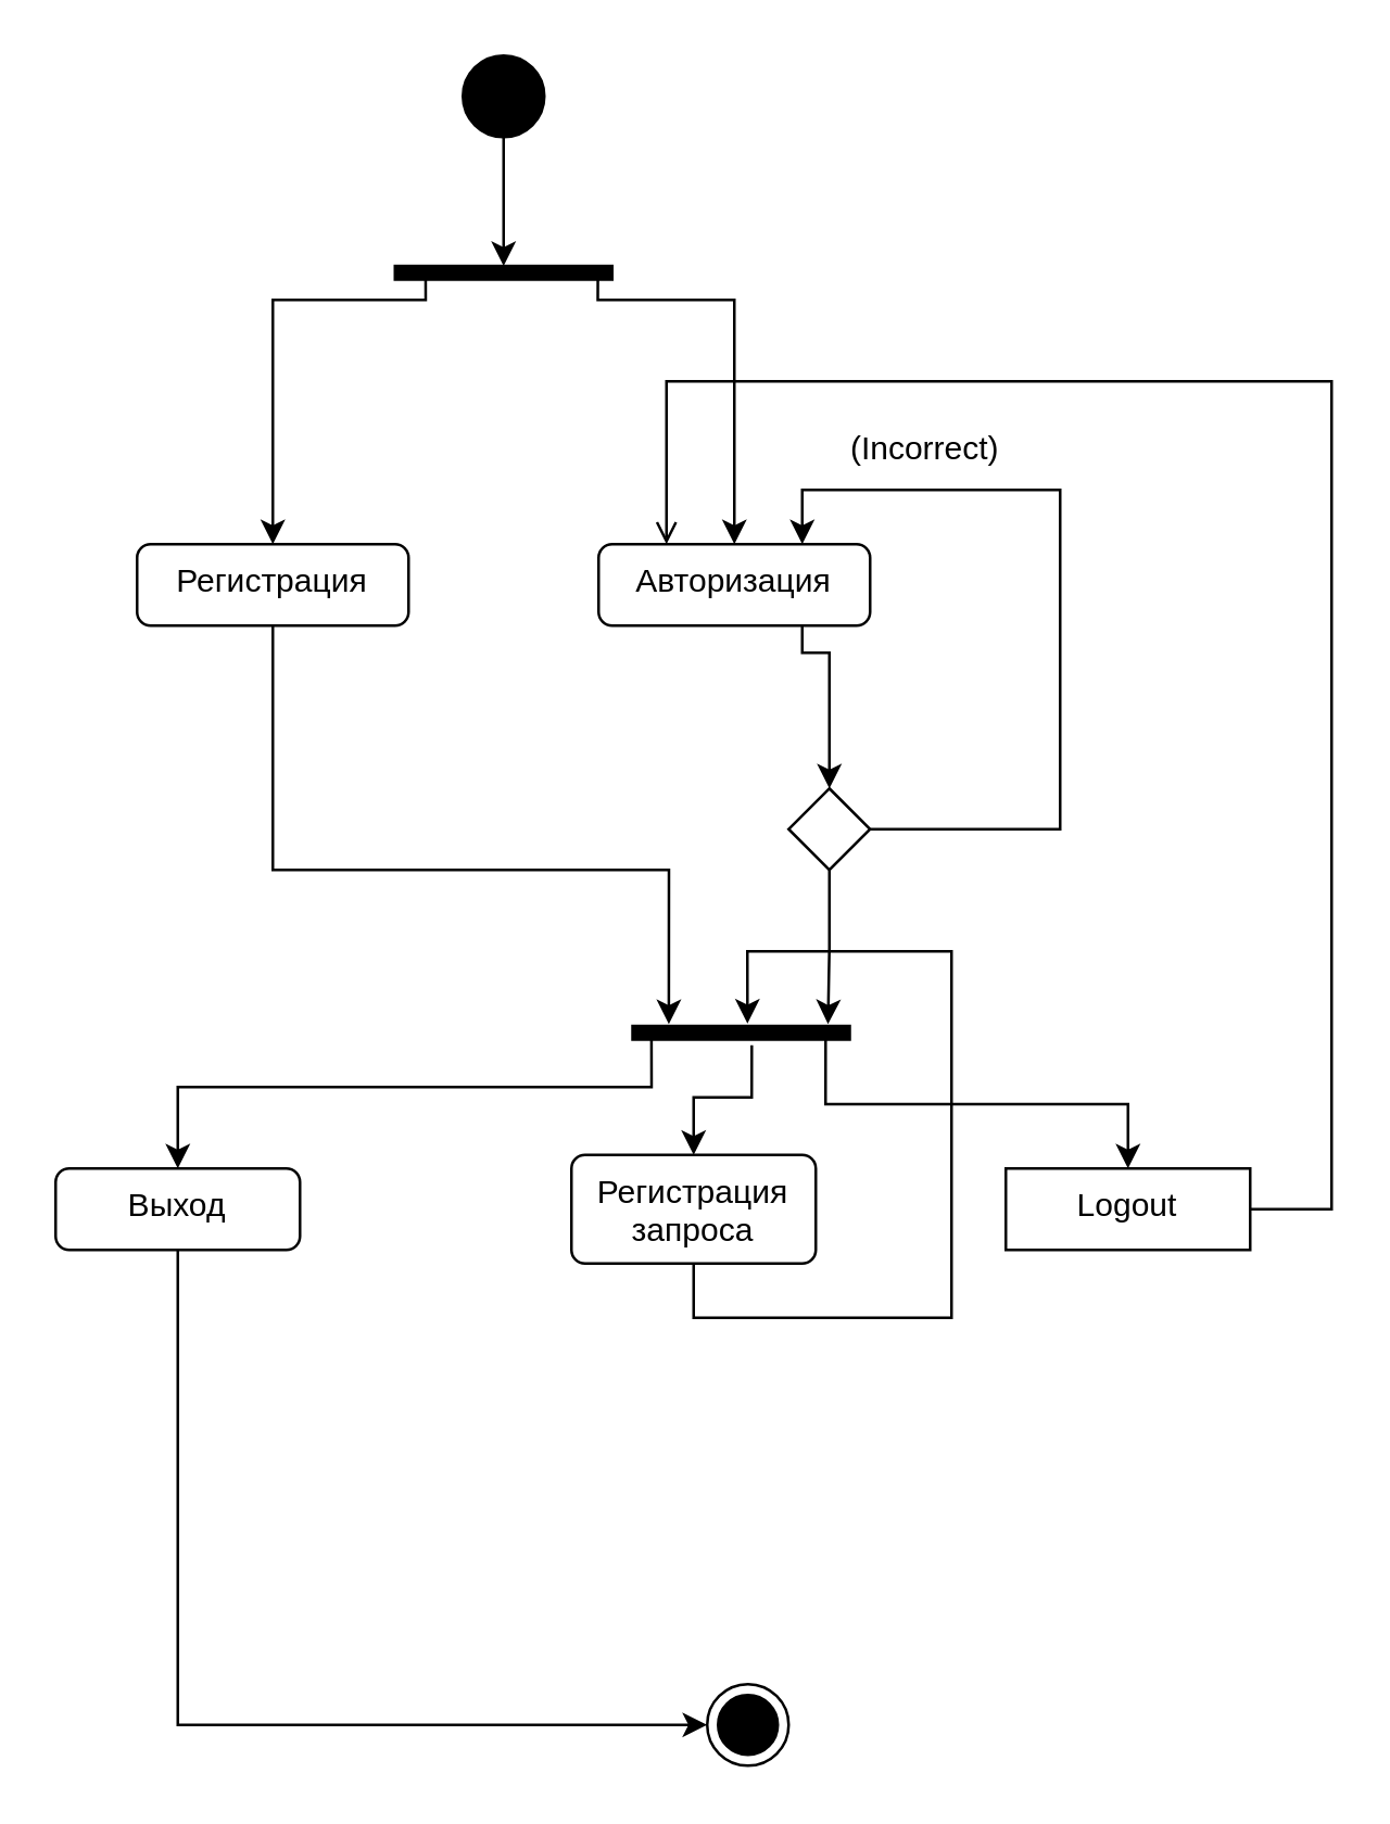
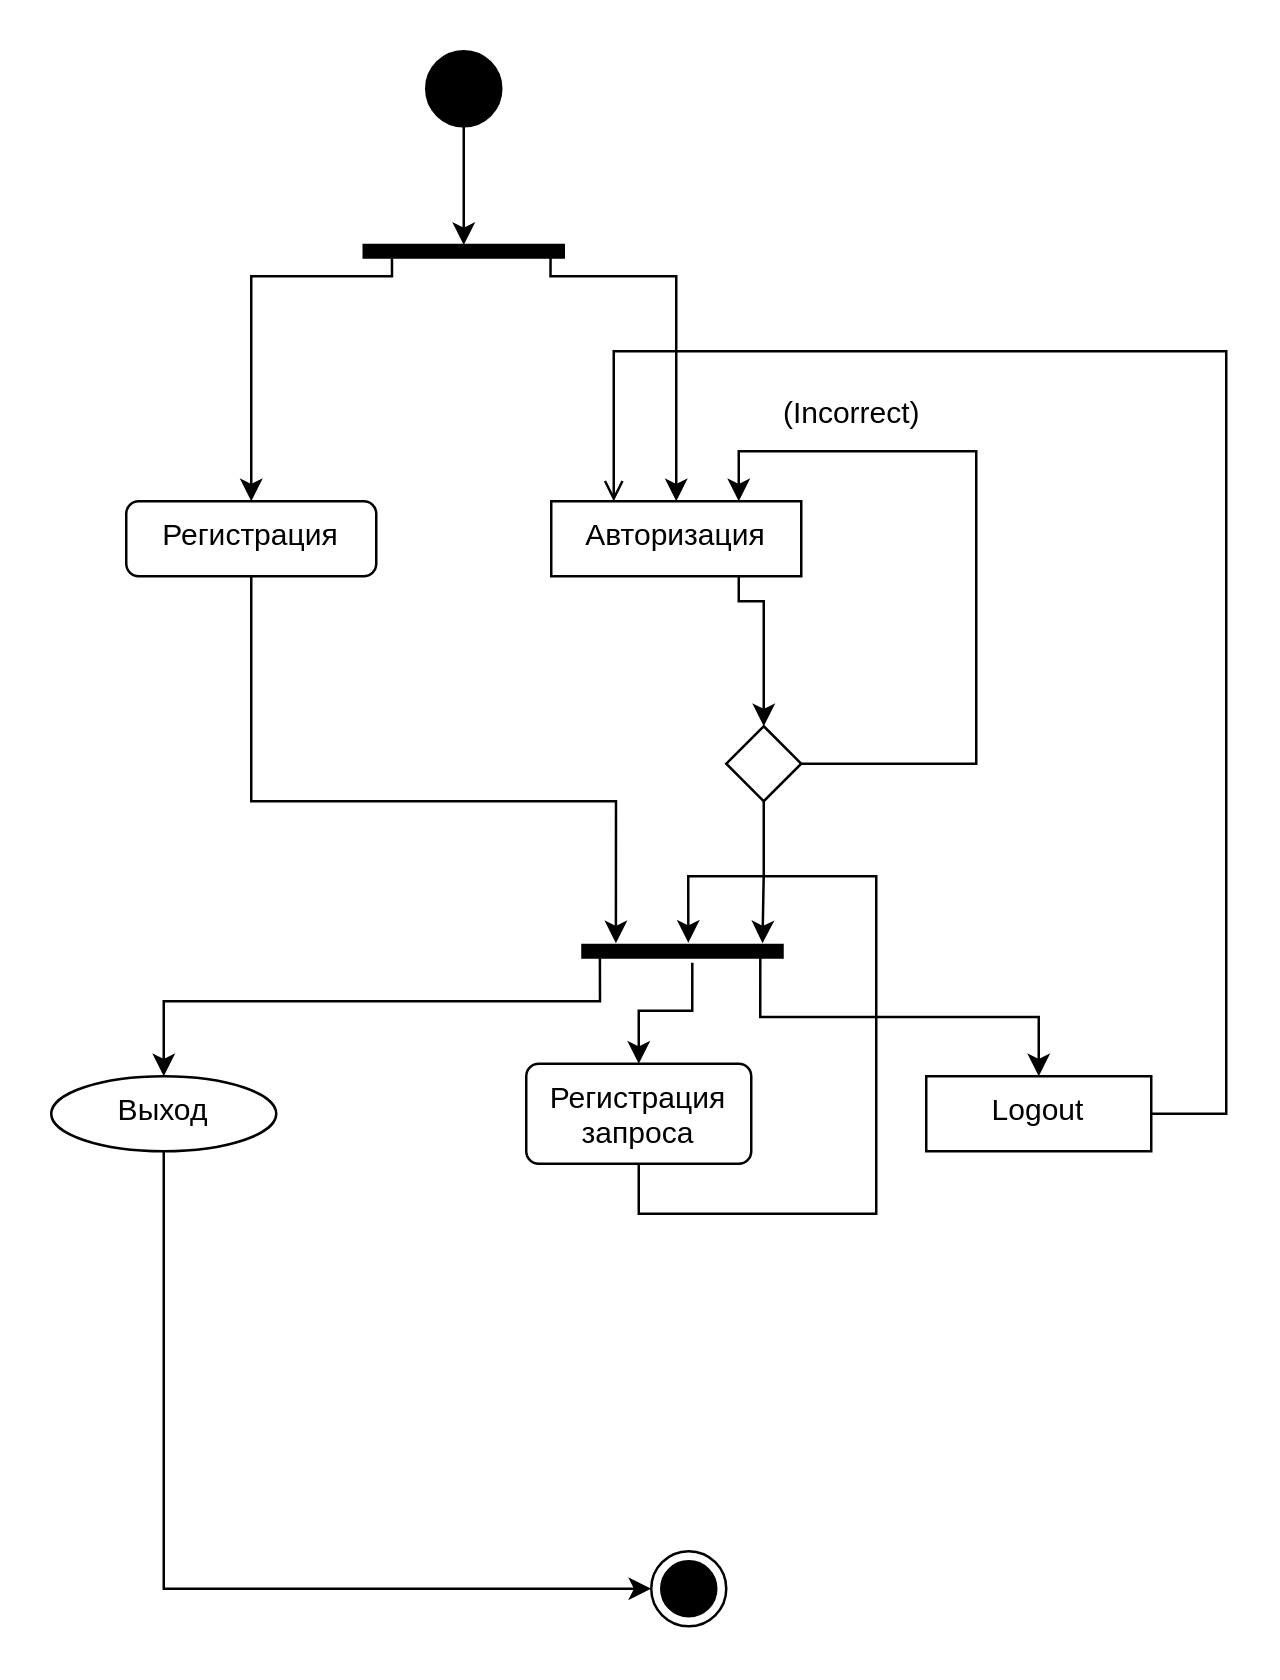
  <mxCell id="0" />
  <mxCell id="1" parent="0" />
  <mxCell id="2" style="edgeStyle=orthogonalEdgeStyle;rounded=0;orthogonalLoop=1;jettySize=auto;html=1;exitX=0.5;exitY=1;exitDx=0;exitDy=0;" parent="1" source="3" target="6" edge="1"><mxGeometry relative="1" as="geometry" /></mxCell>
  <mxCell id="3" value="" style="ellipse;fillColor=strokeColor;html=1;" parent="1" vertex="1"><mxGeometry x="170" y="20" width="30" height="30" as="geometry" /></mxCell>
  <mxCell id="4" style="edgeStyle=orthogonalEdgeStyle;rounded=0;orthogonalLoop=1;jettySize=auto;html=1;exitX=0.5;exitY=1;exitDx=0;exitDy=0;entryX=-0.14;entryY=0.833;entryDx=0;entryDy=0;entryPerimeter=0;" parent="1" source="5" target="16" edge="1"><mxGeometry relative="1" as="geometry"><Array as="points"><mxPoint x="100" y="320" /><mxPoint x="246" y="320" /></Array></mxGeometry></mxCell>
  <mxCell id="5" value="Регистрация" style="html=1;align=center;verticalAlign=top;rounded=1;absoluteArcSize=1;arcSize=10;dashed=0;whiteSpace=wrap;" parent="1" vertex="1"><mxGeometry x="50" y="200" width="100" height="30" as="geometry" /></mxCell>
  <mxCell id="6" value="" style="html=1;points=[];perimeter=orthogonalPerimeter;fillColor=strokeColor;rotation=90;" parent="1" vertex="1"><mxGeometry x="182.5" y="60" width="5" height="80" as="geometry" /></mxCell>
  <mxCell id="7" style="edgeStyle=orthogonalEdgeStyle;rounded=0;orthogonalLoop=1;jettySize=auto;html=1;entryX=0.5;entryY=0;entryDx=0;entryDy=0;exitX=0.82;exitY=0.859;exitDx=0;exitDy=0;exitPerimeter=0;" parent="1" source="6" target="5" edge="1"><mxGeometry relative="1" as="geometry"><mxPoint x="80" y="120" as="sourcePoint" /><mxPoint x="151" y="92" as="targetPoint" /><Array as="points"><mxPoint x="156" y="110" /><mxPoint x="100" y="110" /></Array></mxGeometry></mxCell>
  <mxCell id="8" style="edgeStyle=orthogonalEdgeStyle;rounded=0;orthogonalLoop=1;jettySize=auto;html=1;exitX=0.75;exitY=1;exitDx=0;exitDy=0;entryX=0.5;entryY=0;entryDx=0;entryDy=0;" parent="1" source="9" target="13" edge="1"><mxGeometry relative="1" as="geometry"><Array as="points"><mxPoint x="305" y="240" /></Array></mxGeometry></mxCell>
- <mxCell id="9" value="Авторизация" style="html=1;align=center;verticalAlign=top;rounded=1;absoluteArcSize=1;arcSize=10;dashed=0;whiteSpace=wrap;" parent="1" vertex="1"><mxGeometry x="220" y="200" width="100" height="30" as="geometry" /></mxCell>
+ <mxCell id="9" value="Авторизация" style="html=1;align=center;verticalAlign=top;absoluteArcSize=1;arcSize=10;dashed=0;whiteSpace=wrap;rounded=0;" parent="1" vertex="1"><mxGeometry x="220" y="200" width="100" height="30" as="geometry" /></mxCell>
  <mxCell id="10" style="edgeStyle=orthogonalEdgeStyle;rounded=0;orthogonalLoop=1;jettySize=auto;html=1;exitX=1.033;exitY=0.066;exitDx=0;exitDy=0;exitPerimeter=0;entryX=0.5;entryY=0;entryDx=0;entryDy=0;" parent="1" source="6" target="9" edge="1"><mxGeometry relative="1" as="geometry"><mxPoint x="164" y="116" as="sourcePoint" /><mxPoint x="290" y="180" as="targetPoint" /><Array as="points"><mxPoint x="220" y="110" /><mxPoint x="270" y="110" /></Array></mxGeometry></mxCell>
  <mxCell id="11" style="edgeStyle=orthogonalEdgeStyle;rounded=0;orthogonalLoop=1;jettySize=auto;html=1;exitX=1;exitY=0.5;exitDx=0;exitDy=0;entryX=0.75;entryY=0;entryDx=0;entryDy=0;" parent="1" source="13" target="9" edge="1"><mxGeometry relative="1" as="geometry"><Array as="points"><mxPoint x="390" y="305" /><mxPoint x="390" y="180" /><mxPoint x="295" y="180" /></Array></mxGeometry></mxCell>
  <mxCell id="12" style="edgeStyle=orthogonalEdgeStyle;rounded=0;orthogonalLoop=1;jettySize=auto;html=1;exitX=0.5;exitY=1;exitDx=0;exitDy=0;entryX=-0.14;entryY=0.1;entryDx=0;entryDy=0;entryPerimeter=0;" parent="1" source="13" target="16" edge="1"><mxGeometry relative="1" as="geometry"><mxPoint x="305" y="370" as="targetPoint" /></mxGeometry></mxCell>
  <mxCell id="13" value="" style="rhombus;" parent="1" vertex="1"><mxGeometry x="290" y="290" width="30" height="30" as="geometry" /></mxCell>
  <mxCell id="14" value="(Incorrect)" style="text;html=1;align=center;verticalAlign=middle;resizable=0;points=[];autosize=1;strokeColor=none;fillColor=none;rotation=0;" parent="1" vertex="1"><mxGeometry x="300" y="150" width="80" height="30" as="geometry" /></mxCell>
  <mxCell id="15" value="" style="ellipse;html=1;shape=endState;fillColor=strokeColor;" parent="1" vertex="1"><mxGeometry x="260" y="620" width="30" height="30" as="geometry" /></mxCell>
  <mxCell id="16" value="" style="html=1;points=[];perimeter=orthogonalPerimeter;fillColor=strokeColor;rotation=90;" parent="1" vertex="1"><mxGeometry x="270" y="340" width="5" height="80" as="geometry" /></mxCell>
  <mxCell id="17" style="edgeStyle=orthogonalEdgeStyle;rounded=0;orthogonalLoop=1;jettySize=auto;html=1;entryX=0.5;entryY=0;entryDx=0;entryDy=0;exitX=1.033;exitY=0.913;exitDx=0;exitDy=0;exitPerimeter=0;" parent="1" source="16" target="19" edge="1"><mxGeometry relative="1" as="geometry"><mxPoint x="50" y="379" as="sourcePoint" /><Array as="points"><mxPoint x="240" y="400" /><mxPoint x="65" y="400" /></Array></mxGeometry></mxCell>
  <mxCell id="18" style="edgeStyle=orthogonalEdgeStyle;rounded=0;orthogonalLoop=1;jettySize=auto;html=1;exitX=0.5;exitY=1;exitDx=0;exitDy=0;entryX=0;entryY=0.5;entryDx=0;entryDy=0;" parent="1" source="19" target="15" edge="1"><mxGeometry relative="1" as="geometry" /></mxCell>
- <mxCell id="19" value="Выход" style="html=1;align=center;verticalAlign=top;rounded=1;absoluteArcSize=1;arcSize=10;dashed=0;whiteSpace=wrap;" parent="1" vertex="1"><mxGeometry x="20" y="430" width="90" height="30" as="geometry" /></mxCell>
+ <mxCell id="19" value="Выход" style="ellipse;html=1;align=center;verticalAlign=top;absoluteArcSize=1;arcSize=10;dashed=0;whiteSpace=wrap;" parent="1" vertex="1"><mxGeometry x="20" y="430" width="90" height="30" as="geometry" /></mxCell>
  <mxCell id="20" style="edgeStyle=orthogonalEdgeStyle;rounded=0;orthogonalLoop=1;jettySize=auto;html=1;exitX=1;exitY=0.5;exitDx=0;exitDy=0;entryX=0.25;entryY=0;entryDx=0;entryDy=0;endArrow=open;" parent="1" source="22" target="9" edge="1"><mxGeometry relative="1" as="geometry"><mxPoint x="460" y="110" as="targetPoint" /><Array as="points"><mxPoint x="490" y="445" /><mxPoint x="490" y="140" /><mxPoint x="245" y="140" /></Array></mxGeometry></mxCell>
  <mxCell id="21" style="edgeStyle=orthogonalEdgeStyle;rounded=0;orthogonalLoop=1;jettySize=auto;html=1;entryX=0.5;entryY=0;entryDx=0;entryDy=0;exitX=0.94;exitY=0.111;exitDx=0;exitDy=0;exitPerimeter=0;" edge="1" parent="1" source="16" target="22"><mxGeometry relative="1" as="geometry"><mxPoint x="350" y="380" as="targetPoint" /><mxPoint x="310" y="400" as="sourcePoint" /></mxGeometry></mxCell>
  <mxCell id="22" value="Logout" style="html=1;align=center;verticalAlign=top;absoluteArcSize=1;arcSize=10;dashed=0;whiteSpace=wrap;rounded=0;" parent="1" vertex="1"><mxGeometry x="370" y="430" width="90" height="30" as="geometry" /></mxCell>
  <mxCell id="23" style="edgeStyle=orthogonalEdgeStyle;rounded=0;orthogonalLoop=1;jettySize=auto;html=1;exitX=1.42;exitY=0.451;exitDx=0;exitDy=0;exitPerimeter=0;entryX=0.5;entryY=0;entryDx=0;entryDy=0;" edge="1" parent="1" source="16" target="25"><mxGeometry relative="1" as="geometry"><mxPoint x="360" y="510" as="sourcePoint" /><mxPoint x="250" y="500" as="targetPoint" /></mxGeometry></mxCell>
  <mxCell id="24" style="edgeStyle=orthogonalEdgeStyle;rounded=0;orthogonalLoop=1;jettySize=auto;html=1;exitX=0.5;exitY=1;exitDx=0;exitDy=0;entryX=-0.18;entryY=0.471;entryDx=0;entryDy=0;entryPerimeter=0;" edge="1" parent="1" source="25" target="16"><mxGeometry relative="1" as="geometry"><mxPoint x="330" y="270" as="targetPoint" /><Array as="points"><mxPoint x="255" y="485" /><mxPoint x="350" y="485" /><mxPoint x="350" y="350" /><mxPoint x="275" y="350" /></Array></mxGeometry></mxCell>
  <mxCell id="25" value="Регистрация запроса" style="html=1;align=center;verticalAlign=top;rounded=1;absoluteArcSize=1;arcSize=10;dashed=0;whiteSpace=wrap;" parent="1" vertex="1"><mxGeometry x="210" y="425" width="90" height="40" as="geometry" /></mxCell>
